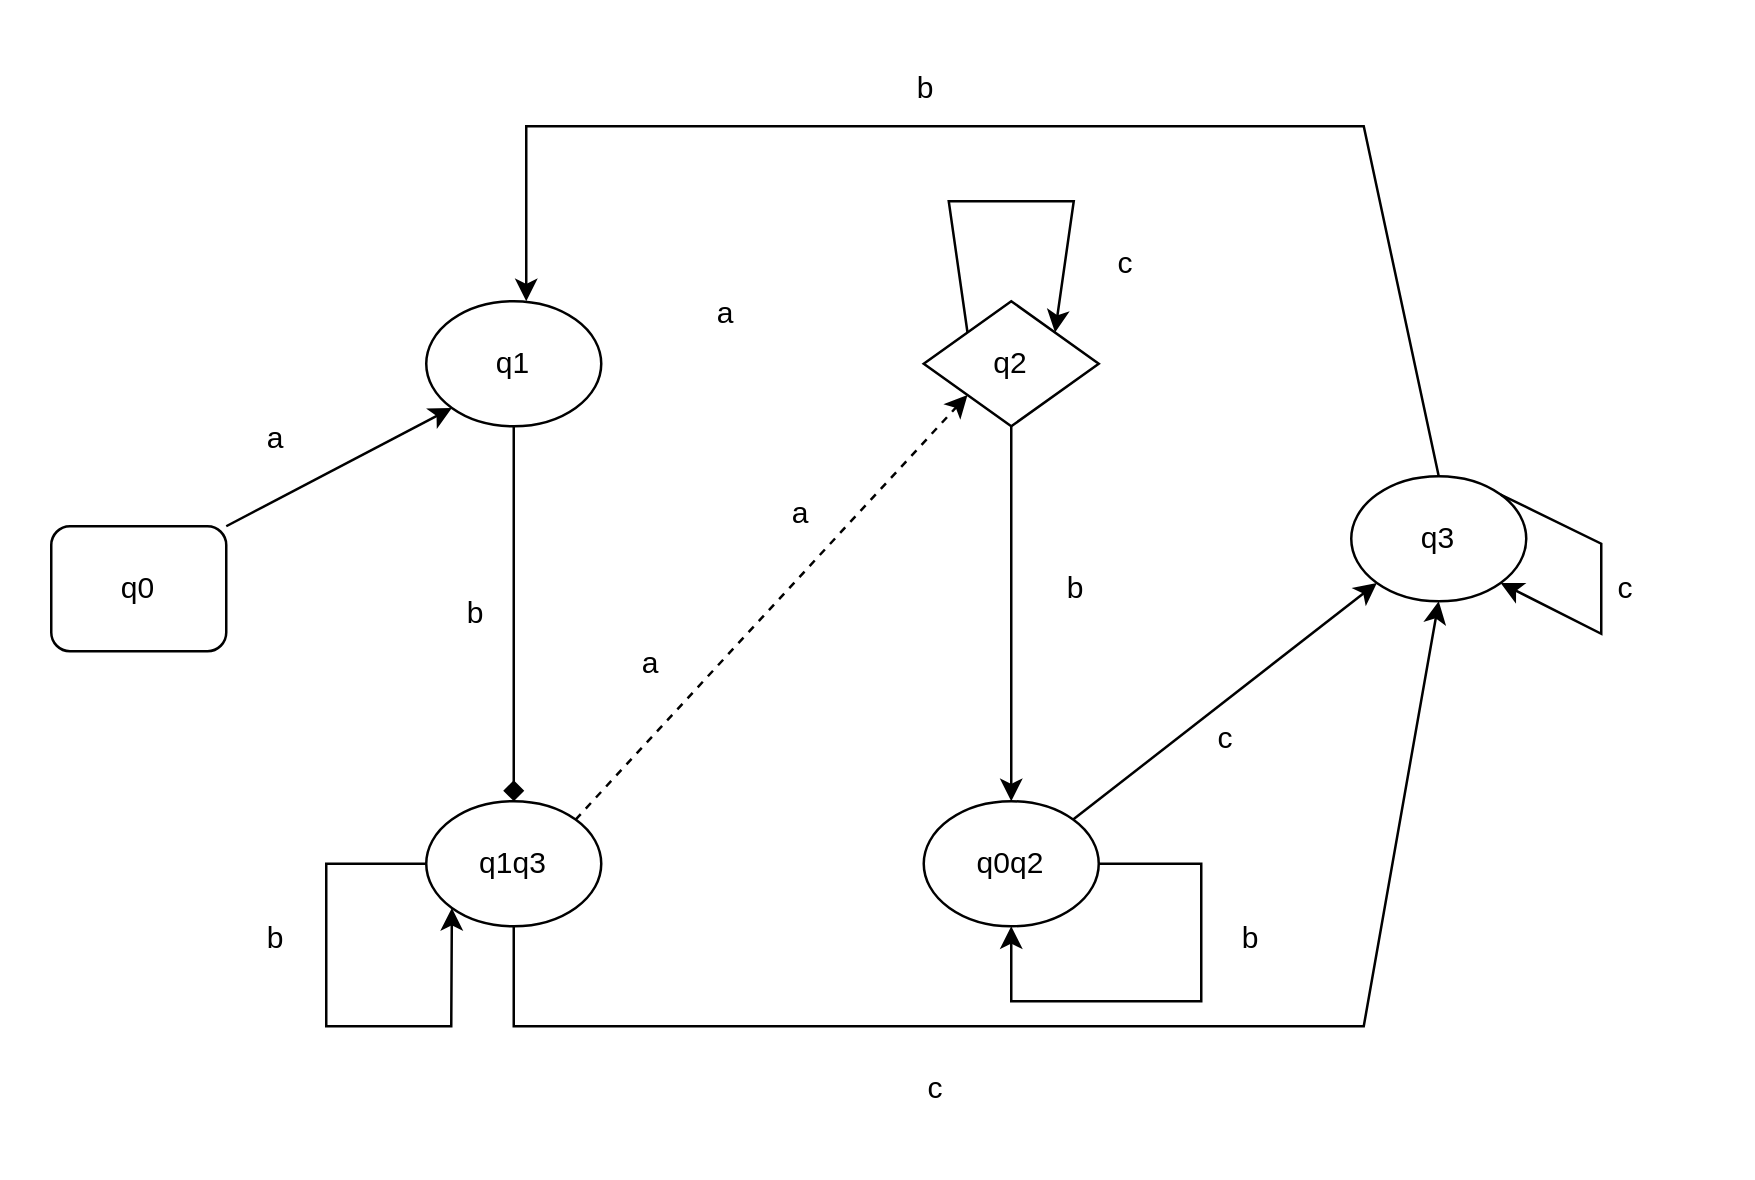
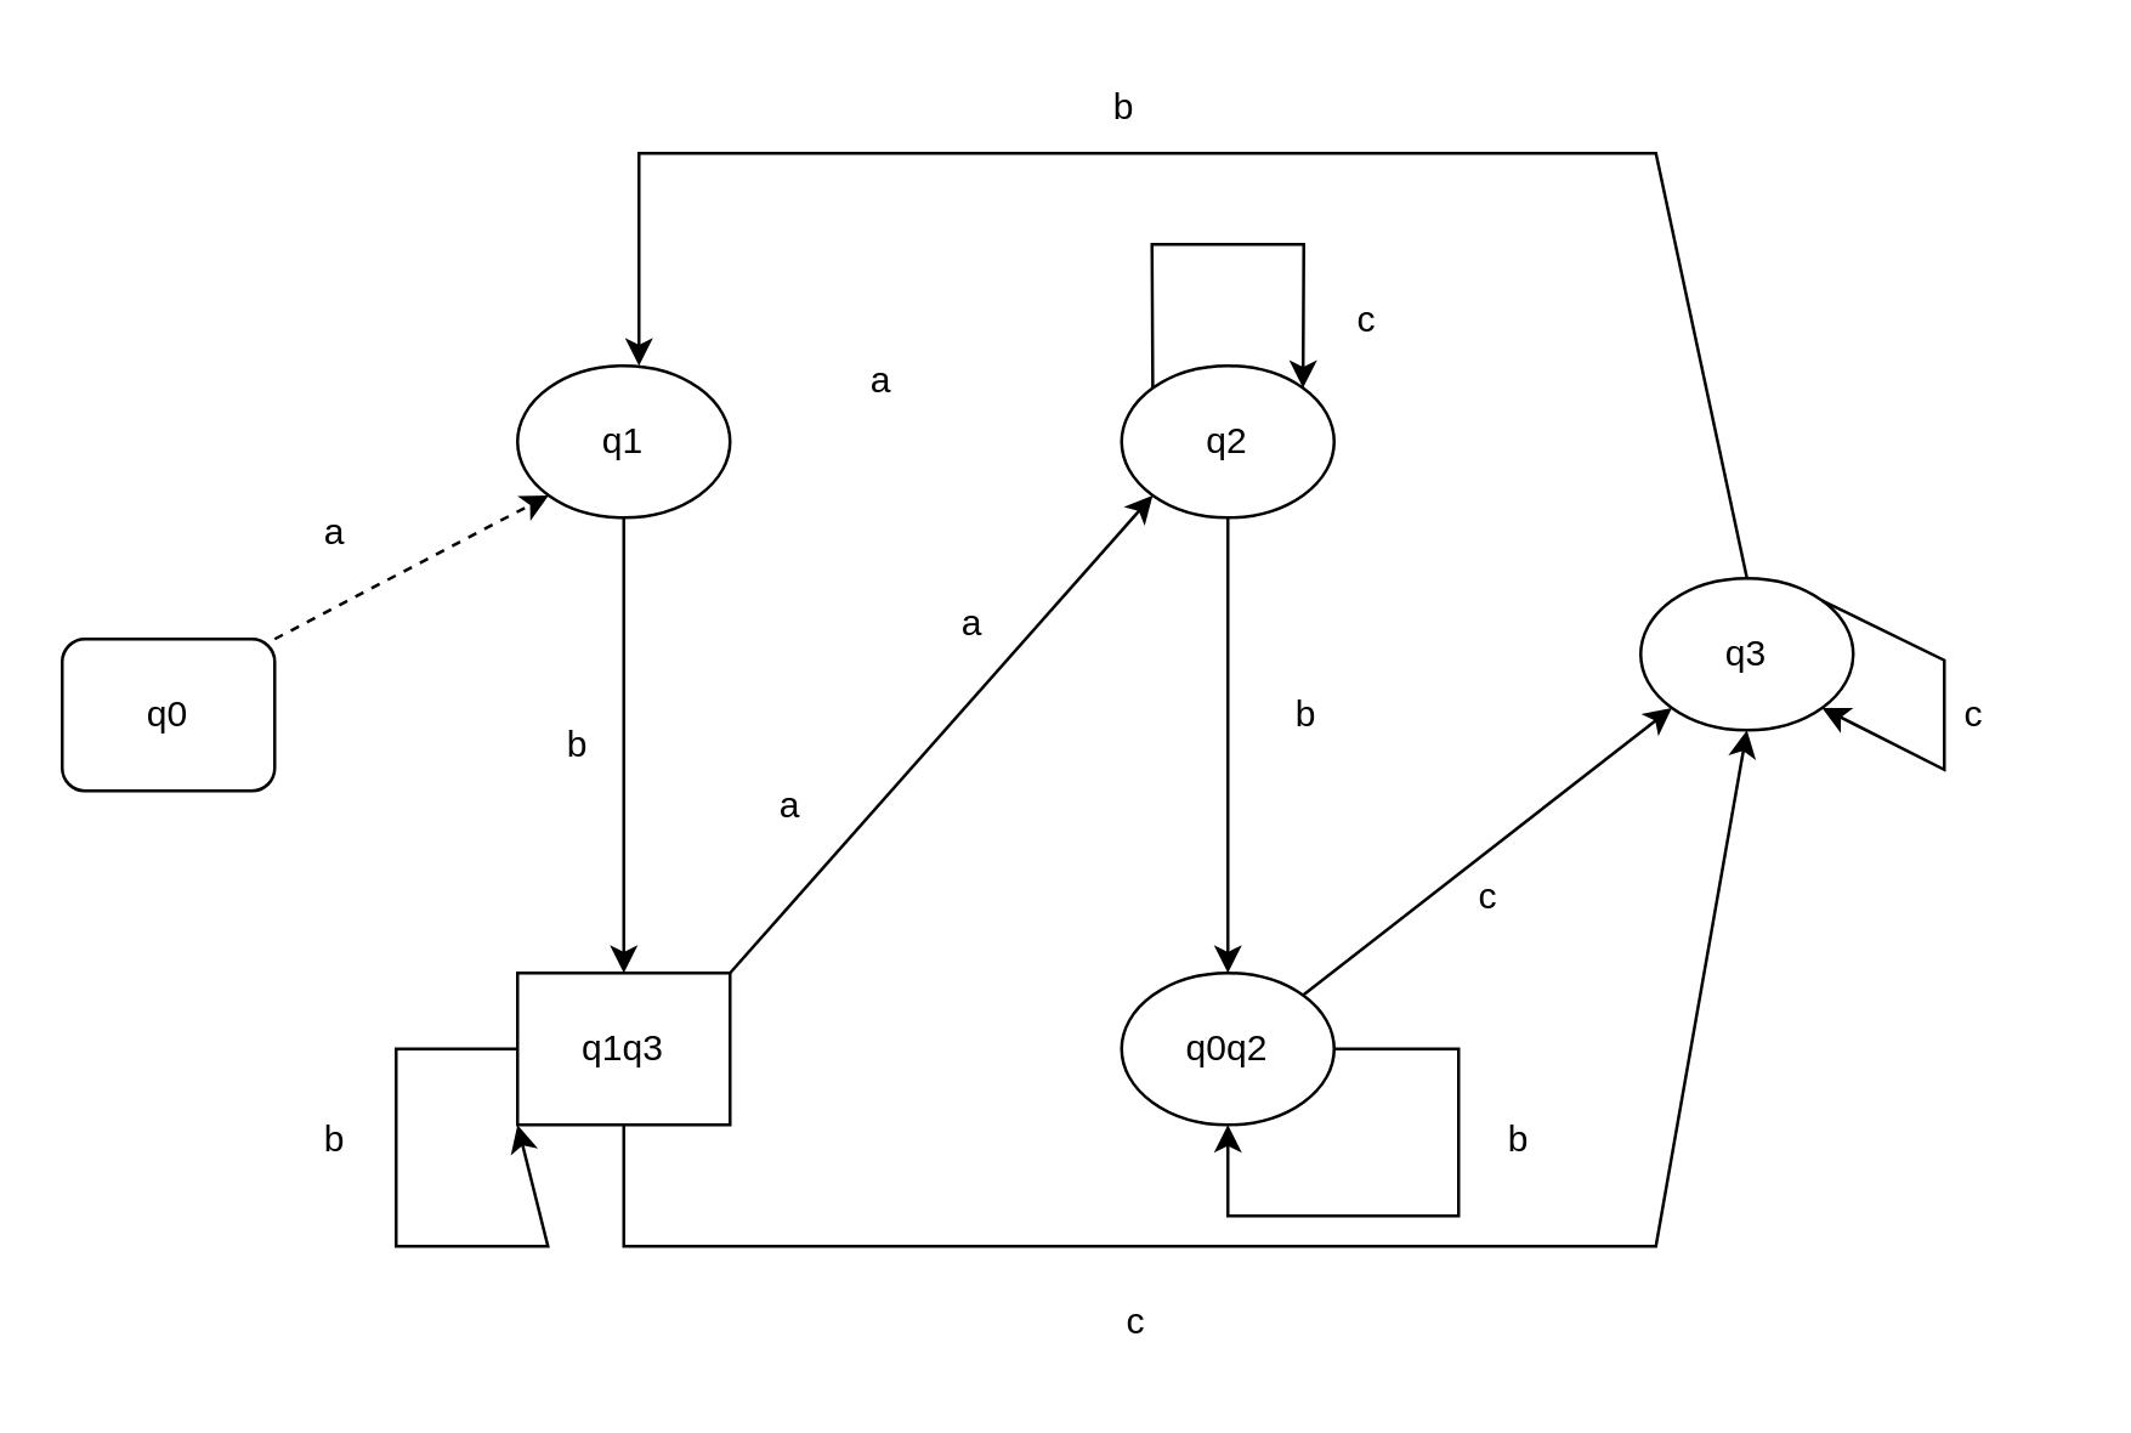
  <mxCell id="0" />
  <mxCell id="1" parent="0" />
  <mxCell id="2" value="q0" style="whiteSpace=wrap;html=1;strokeWidth=1;rounded=1;" vertex="1" parent="1"><mxGeometry x="20" y="210" width="70" height="50" as="geometry" /></mxCell>
- <mxCell id="3" value="q2" style="rhombus;whiteSpace=wrap;html=1;strokeWidth=1;" vertex="1" parent="1"><mxGeometry x="369" y="120" width="70" height="50" as="geometry" /></mxCell>
+ <mxCell id="3" value="q2" style="ellipse;whiteSpace=wrap;html=1;strokeWidth=1;" vertex="1" parent="1"><mxGeometry x="369" y="120" width="70" height="50" as="geometry" /></mxCell>
  <mxCell id="4" value="q3" style="ellipse;whiteSpace=wrap;html=1;strokeWidth=1;" vertex="1" parent="1"><mxGeometry x="540" y="190" width="70" height="50" as="geometry" /></mxCell>
- <mxCell id="5" value="q1q3" style="ellipse;whiteSpace=wrap;html=1;strokeWidth=1;" vertex="1" parent="1"><mxGeometry x="170" y="320" width="70" height="50" as="geometry" /></mxCell>
+ <mxCell id="5" value="q1q3" style="whiteSpace=wrap;html=1;strokeWidth=1;rounded=0;" vertex="1" parent="1"><mxGeometry x="170" y="320" width="70" height="50" as="geometry" /></mxCell>
  <mxCell id="6" value="q0q2" style="ellipse;whiteSpace=wrap;html=1;strokeWidth=1;" vertex="1" parent="1"><mxGeometry x="369" y="320" width="70" height="50" as="geometry" /></mxCell>
  <mxCell id="7" value="q1" style="ellipse;whiteSpace=wrap;html=1;strokeWidth=1;" vertex="1" parent="1"><mxGeometry x="170" y="120" width="70" height="50" as="geometry" /></mxCell>
- <mxCell id="8" value="" style="endArrow=classic;html=1;rounded=0;exitX=1;exitY=0;exitDx=0;exitDy=0;entryX=0;entryY=1;entryDx=0;entryDy=0;" edge="1" parent="1" source="2" target="7"><mxGeometry width="50" height="50" relative="1" as="geometry"><mxPoint x="100" y="210" as="sourcePoint" /><mxPoint x="150" y="160" as="targetPoint" /></mxGeometry></mxCell>
+ <mxCell id="8" value="" style="endArrow=classic;html=1;rounded=0;exitX=1;exitY=0;exitDx=0;exitDy=0;entryX=0;entryY=1;entryDx=0;entryDy=0;dashed=1;" edge="1" parent="1" source="2" target="7"><mxGeometry width="50" height="50" relative="1" as="geometry"><mxPoint x="100" y="210" as="sourcePoint" /><mxPoint x="150" y="160" as="targetPoint" /></mxGeometry></mxCell>
  <mxCell id="9" value="" style="endArrow=classic;html=1;rounded=0;exitX=0.5;exitY=1;exitDx=0;exitDy=0;" edge="1" parent="1" source="3"><mxGeometry width="50" height="50" relative="1" as="geometry"><mxPoint x="389" y="240" as="sourcePoint" /><mxPoint x="404" y="320" as="targetPoint" /></mxGeometry></mxCell>
- <mxCell id="10" value="" style="endArrow=diamond;html=1;rounded=0;exitX=0.5;exitY=1;exitDx=0;exitDy=0;entryX=0.5;entryY=0;entryDx=0;entryDy=0;" edge="1" parent="1" source="7" target="5"><mxGeometry width="50" height="50" relative="1" as="geometry"><mxPoint x="170" y="274.5" as="sourcePoint" /><mxPoint x="220" y="224.5" as="targetPoint" /></mxGeometry></mxCell>
+ <mxCell id="10" value="" style="endArrow=classic;html=1;rounded=0;exitX=0.5;exitY=1;exitDx=0;exitDy=0;entryX=0.5;entryY=0;entryDx=0;entryDy=0;" edge="1" parent="1" source="7" target="5"><mxGeometry width="50" height="50" relative="1" as="geometry"><mxPoint x="170" y="274.5" as="sourcePoint" /><mxPoint x="220" y="224.5" as="targetPoint" /></mxGeometry></mxCell>
  <mxCell id="11" value="" style="endArrow=classic;html=1;rounded=0;exitX=1;exitY=0;exitDx=0;exitDy=0;entryX=0;entryY=1;entryDx=0;entryDy=0;" edge="1" parent="1" source="6" target="4"><mxGeometry width="50" height="50" relative="1" as="geometry"><mxPoint x="420" y="340" as="sourcePoint" /><mxPoint x="470" y="290" as="targetPoint" /></mxGeometry></mxCell>
  <mxCell id="12" value="" style="endArrow=classic;html=1;rounded=0;exitX=0.5;exitY=1;exitDx=0;exitDy=0;entryX=0.5;entryY=1;entryDx=0;entryDy=0;" edge="1" parent="1" source="5" target="4"><mxGeometry width="50" height="50" relative="1" as="geometry"><mxPoint x="280" y="430" as="sourcePoint" /><mxPoint x="890" y="470" as="targetPoint" /><Array as="points"><mxPoint x="205" y="410" /><mxPoint x="545" y="410" /></Array></mxGeometry></mxCell>
- <mxCell id="13" value="" style="endArrow=classic;html=1;rounded=0;exitX=1;exitY=0;exitDx=0;exitDy=0;entryX=0;entryY=1;entryDx=0;entryDy=0;dashed=1;" edge="1" parent="1" source="5" target="3"><mxGeometry width="50" height="50" relative="1" as="geometry"><mxPoint x="270" y="330" as="sourcePoint" /><mxPoint x="320" y="280" as="targetPoint" /></mxGeometry></mxCell>
+ <mxCell id="13" value="" style="endArrow=classic;html=1;rounded=0;exitX=1;exitY=0;exitDx=0;exitDy=0;entryX=0;entryY=1;entryDx=0;entryDy=0;" edge="1" parent="1" source="5" target="3"><mxGeometry width="50" height="50" relative="1" as="geometry"><mxPoint x="270" y="330" as="sourcePoint" /><mxPoint x="320" y="280" as="targetPoint" /></mxGeometry></mxCell>
  <mxCell id="14" value="" style="endArrow=classic;html=1;rounded=0;exitX=0.5;exitY=0;exitDx=0;exitDy=0;" edge="1" parent="1" source="4"><mxGeometry width="50" height="50" relative="1" as="geometry"><mxPoint x="530" y="150" as="sourcePoint" /><mxPoint x="210" y="120" as="targetPoint" /><Array as="points"><mxPoint x="545" y="50" /><mxPoint x="210" y="50" /></Array></mxGeometry></mxCell>
  <mxCell id="15" value="" style="endArrow=classic;html=1;rounded=0;exitX=0;exitY=0.5;exitDx=0;exitDy=0;entryX=0;entryY=1;entryDx=0;entryDy=0;" edge="1" parent="1" source="5" target="5"><mxGeometry width="50" height="50" relative="1" as="geometry"><mxPoint x="130" y="480" as="sourcePoint" /><mxPoint x="240" y="410" as="targetPoint" /><Array as="points"><mxPoint x="130" y="345" /><mxPoint x="130" y="410" /><mxPoint x="180" y="410" /></Array></mxGeometry></mxCell>
  <mxCell id="16" value="" style="endArrow=classic;html=1;rounded=0;exitX=0;exitY=0;exitDx=0;exitDy=0;entryX=1;entryY=0;entryDx=0;entryDy=0;" edge="1" parent="1" source="3" target="3"><mxGeometry width="50" height="50" relative="1" as="geometry"><mxPoint x="400" y="110" as="sourcePoint" /><mxPoint x="480" y="80" as="targetPoint" /><Array as="points"><mxPoint x="379" y="80" /><mxPoint x="429" y="80" /></Array></mxGeometry></mxCell>
  <mxCell id="17" value="" style="endArrow=classic;html=1;rounded=0;exitX=1;exitY=0.5;exitDx=0;exitDy=0;entryX=0.5;entryY=1;entryDx=0;entryDy=0;" edge="1" parent="1" source="6" target="6"><mxGeometry width="50" height="50" relative="1" as="geometry"><mxPoint x="450" y="410" as="sourcePoint" /><mxPoint x="340" y="400" as="targetPoint" /><Array as="points"><mxPoint x="480" y="345" /><mxPoint x="480" y="400" /><mxPoint x="404" y="400" /></Array></mxGeometry></mxCell>
  <mxCell id="18" value="a" style="text;html=1;strokeColor=none;fillColor=none;align=center;verticalAlign=middle;whiteSpace=wrap;rounded=0;" vertex="1" parent="1"><mxGeometry x="80" y="160" width="60" height="30" as="geometry" /></mxCell>
  <mxCell id="19" value="a" style="text;html=1;strokeColor=none;fillColor=none;align=center;verticalAlign=middle;whiteSpace=wrap;rounded=0;" vertex="1" parent="1"><mxGeometry x="260" y="110" width="60" height="30" as="geometry" /></mxCell>
  <mxCell id="20" value="b" style="text;html=1;strokeColor=none;fillColor=none;align=center;verticalAlign=middle;whiteSpace=wrap;rounded=0;" vertex="1" parent="1"><mxGeometry x="400" y="220" width="60" height="30" as="geometry" /></mxCell>
  <mxCell id="21" value="c" style="text;html=1;strokeColor=none;fillColor=none;align=center;verticalAlign=middle;whiteSpace=wrap;rounded=0;" vertex="1" parent="1"><mxGeometry x="344" y="420" width="60" height="30" as="geometry" /></mxCell>
  <mxCell id="22" value="b" style="text;html=1;strokeColor=none;fillColor=none;align=center;verticalAlign=middle;whiteSpace=wrap;rounded=0;" vertex="1" parent="1"><mxGeometry x="80" y="360" width="60" height="30" as="geometry" /></mxCell>
  <mxCell id="23" value="b" style="text;html=1;strokeColor=none;fillColor=none;align=center;verticalAlign=middle;whiteSpace=wrap;rounded=0;" vertex="1" parent="1"><mxGeometry x="340" y="20" width="60" height="30" as="geometry" /></mxCell>
  <mxCell id="24" value="b" style="text;html=1;strokeColor=none;fillColor=none;align=center;verticalAlign=middle;whiteSpace=wrap;rounded=0;" vertex="1" parent="1"><mxGeometry x="470" y="360" width="60" height="30" as="geometry" /></mxCell>
  <mxCell id="25" value="b" style="text;html=1;strokeColor=none;fillColor=none;align=center;verticalAlign=middle;whiteSpace=wrap;rounded=0;" vertex="1" parent="1"><mxGeometry x="160" y="230" width="60" height="30" as="geometry" /></mxCell>
  <mxCell id="26" value="a" style="text;html=1;strokeColor=none;fillColor=none;align=center;verticalAlign=middle;whiteSpace=wrap;rounded=0;" vertex="1" parent="1"><mxGeometry x="230" y="250" width="60" height="30" as="geometry" /></mxCell>
  <mxCell id="27" value="a" style="text;html=1;strokeColor=none;fillColor=none;align=center;verticalAlign=middle;whiteSpace=wrap;rounded=0;" vertex="1" parent="1"><mxGeometry x="290" y="190" width="60" height="30" as="geometry" /></mxCell>
  <mxCell id="28" value="c" style="text;html=1;strokeColor=none;fillColor=none;align=center;verticalAlign=middle;whiteSpace=wrap;rounded=0;" vertex="1" parent="1"><mxGeometry x="420" y="90" width="60" height="30" as="geometry" /></mxCell>
  <mxCell id="29" value="" style="endArrow=classic;html=1;rounded=0;exitX=1;exitY=0;exitDx=0;exitDy=0;entryX=1;entryY=1;entryDx=0;entryDy=0;" edge="1" parent="1" source="4" target="4"><mxGeometry width="50" height="50" relative="1" as="geometry"><mxPoint x="590" y="220" as="sourcePoint" /><mxPoint x="640" y="290" as="targetPoint" /><Array as="points"><mxPoint x="640" y="217" /><mxPoint x="640" y="253" /></Array></mxGeometry></mxCell>
  <mxCell id="30" value="c" style="text;html=1;strokeColor=none;fillColor=none;align=center;verticalAlign=middle;whiteSpace=wrap;rounded=0;" vertex="1" parent="1"><mxGeometry x="620" y="220" width="60" height="30" as="geometry" /></mxCell>
  <mxCell id="31" value="c" style="text;html=1;strokeColor=none;fillColor=none;align=center;verticalAlign=middle;whiteSpace=wrap;rounded=0;" vertex="1" parent="1"><mxGeometry x="460" y="280" width="60" height="30" as="geometry" /></mxCell>
